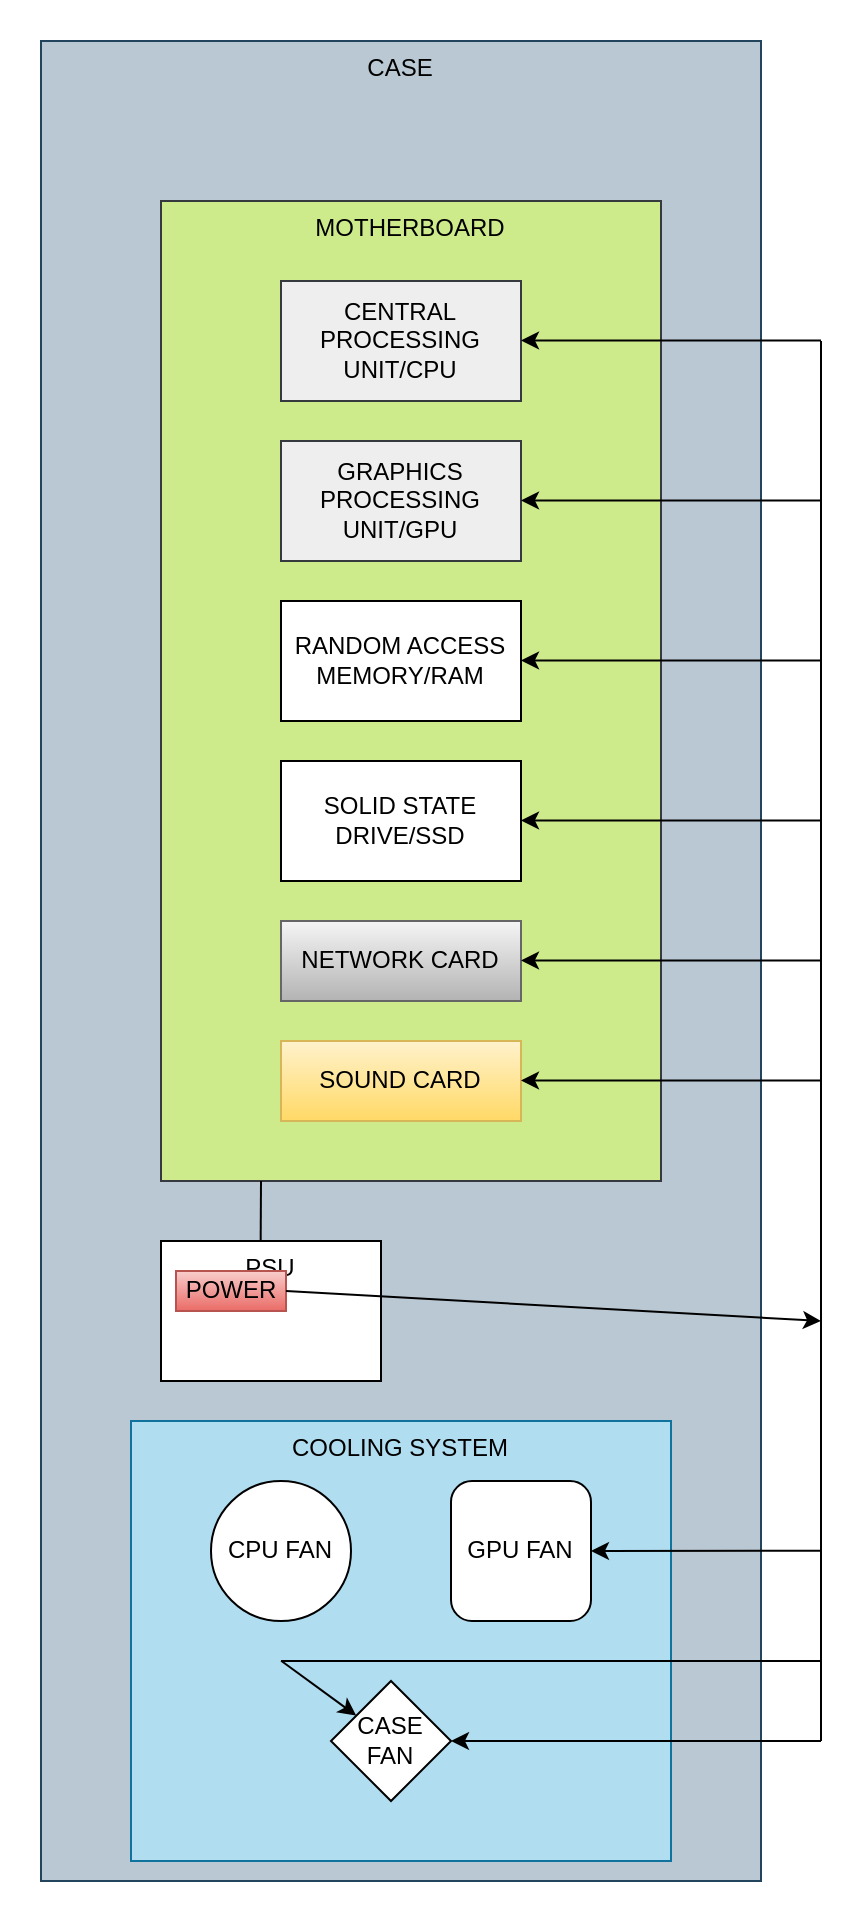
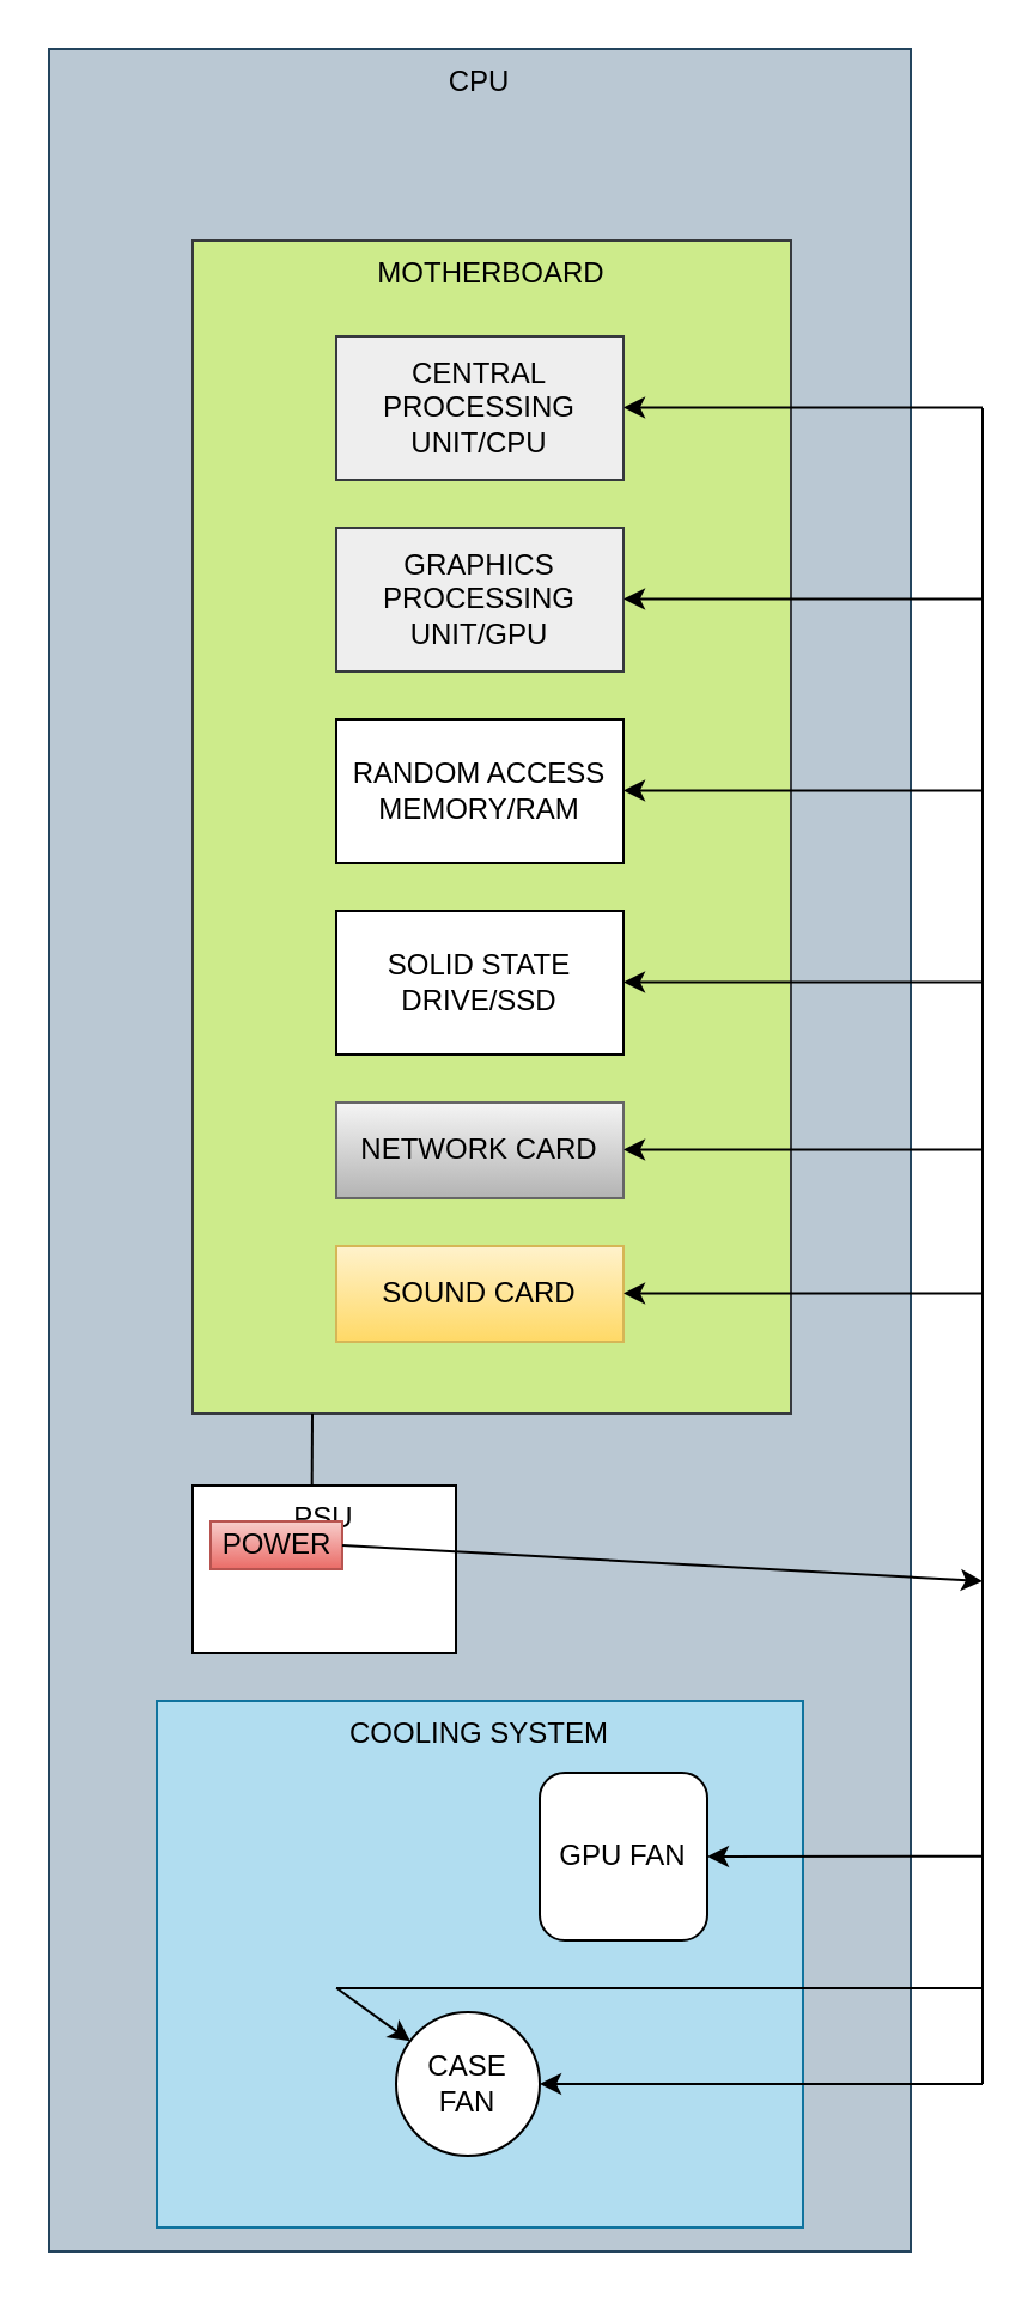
  <mxCell id="0" />
  <mxCell id="1" parent="0" />
- <mxCell id="2" value="CASE" style="rounded=0;whiteSpace=wrap;html=1;fillColor=#bac8d3;strokeColor=#23445d;verticalAlign=top;" parent="1" vertex="1"><mxGeometry x="20" y="20" width="360" height="920" as="geometry" /></mxCell>
+ <mxCell id="2" value="CPU" style="rounded=0;whiteSpace=wrap;html=1;fillColor=#bac8d3;strokeColor=#23445d;verticalAlign=top;" parent="1" vertex="1"><mxGeometry x="20" y="20" width="360" height="920" as="geometry" /></mxCell>
  <mxCell id="3" value="MOTHERBOARD" style="rounded=0;whiteSpace=wrap;html=1;fillColor=#cdeb8b;strokeColor=#36393d;align=center;verticalAlign=top;" parent="1" vertex="1"><mxGeometry x="80" y="100" width="250" height="490" as="geometry" /></mxCell>
  <mxCell id="4" value="CENTRAL PROCESSING UNIT/CPU" style="rounded=0;whiteSpace=wrap;html=1;fillColor=#eeeeee;strokeColor=#36393d;" parent="1" vertex="1"><mxGeometry x="140" y="140" width="120" height="60" as="geometry" /></mxCell>
  <mxCell id="5" value="GRAPHICS PROCESSING UNIT/GPU" style="rounded=0;whiteSpace=wrap;html=1;fillColor=#eeeeee;strokeColor=#36393d;" parent="1" vertex="1"><mxGeometry x="140" y="220" width="120" height="60" as="geometry" /></mxCell>
  <mxCell id="6" value="RANDOM ACCESS MEMORY/RAM" style="rounded=0;whiteSpace=wrap;html=1;" parent="1" vertex="1"><mxGeometry x="140" y="300" width="120" height="60" as="geometry" /></mxCell>
  <mxCell id="7" value="SOLID STATE DRIVE/SSD" style="rounded=0;whiteSpace=wrap;html=1;" parent="1" vertex="1"><mxGeometry x="140" y="380" width="120" height="60" as="geometry" /></mxCell>
  <mxCell id="8" value="" style="endArrow=classic;html=1;rounded=0;" parent="1" edge="1"><mxGeometry width="50" height="50" relative="1" as="geometry"><mxPoint x="410" y="169.71" as="sourcePoint" /><mxPoint x="260" y="169.71" as="targetPoint" /></mxGeometry></mxCell>
  <mxCell id="9" value="" style="endArrow=classic;html=1;rounded=0;" parent="1" edge="1"><mxGeometry width="50" height="50" relative="1" as="geometry"><mxPoint x="410" y="249.71" as="sourcePoint" /><mxPoint x="260" y="249.71" as="targetPoint" /></mxGeometry></mxCell>
  <mxCell id="10" value="" style="endArrow=classic;html=1;rounded=0;" parent="1" edge="1"><mxGeometry width="50" height="50" relative="1" as="geometry"><mxPoint x="410" y="329.71" as="sourcePoint" /><mxPoint x="260" y="329.71" as="targetPoint" /></mxGeometry></mxCell>
  <mxCell id="11" value="" style="endArrow=classic;html=1;rounded=0;" parent="1" edge="1"><mxGeometry width="50" height="50" relative="1" as="geometry"><mxPoint x="410" y="409.71" as="sourcePoint" /><mxPoint x="260" y="409.71" as="targetPoint" /></mxGeometry></mxCell>
  <mxCell id="12" value="" style="endArrow=none;html=1;rounded=0;" parent="1" edge="1"><mxGeometry width="50" height="50" relative="1" as="geometry"><mxPoint x="410" y="870" as="sourcePoint" /><mxPoint x="410" y="170" as="targetPoint" /></mxGeometry></mxCell>
  <mxCell id="13" value="PSU" style="rounded=0;whiteSpace=wrap;html=1;verticalAlign=top;" parent="1" vertex="1"><mxGeometry x="80" y="620" width="110" height="70" as="geometry" /></mxCell>
  <mxCell id="14" value="" style="endArrow=none;html=1;rounded=0;exitX=0.453;exitY=0.003;exitDx=0;exitDy=0;exitPerimeter=0;" parent="1" source="13" edge="1"><mxGeometry width="50" height="50" relative="1" as="geometry"><mxPoint x="80" y="640" as="sourcePoint" /><mxPoint x="130" y="590" as="targetPoint" /></mxGeometry></mxCell>
  <mxCell id="15" value="POWER" style="rounded=0;whiteSpace=wrap;html=1;fillColor=#f8cecc;strokeColor=#b85450;gradientColor=#ea6b66;" parent="1" vertex="1"><mxGeometry x="87.5" y="635" width="55" height="20" as="geometry" /></mxCell>
  <mxCell id="16" value="" style="endArrow=classic;html=1;rounded=0;exitX=1;exitY=0.5;exitDx=0;exitDy=0;" parent="1" source="15" edge="1"><mxGeometry width="50" height="50" relative="1" as="geometry"><mxPoint x="190" y="680" as="sourcePoint" /><mxPoint x="410" y="660" as="targetPoint" /></mxGeometry></mxCell>
  <mxCell id="17" value="COOLING SYSTEM" style="rounded=0;whiteSpace=wrap;html=1;verticalAlign=top;fillColor=#b1ddf0;strokeColor=#10739e;" parent="1" vertex="1"><mxGeometry x="65" y="710" width="270" height="220" as="geometry" /></mxCell>
- <mxCell id="18" value="CPU FAN" style="ellipse;whiteSpace=wrap;html=1;aspect=fixed;" parent="1" vertex="1"><mxGeometry x="105" y="740" width="70" height="70" as="geometry" /></mxCell>
  <mxCell id="19" value="GPU FAN" style="whiteSpace=wrap;html=1;aspect=fixed;rounded=1;" parent="1" vertex="1"><mxGeometry x="225" y="740" width="70" height="70" as="geometry" /></mxCell>
- <mxCell id="20" value="CASE FAN" style="rhombus;whiteSpace=wrap;html=1;aspect=fixed;" parent="1" vertex="1"><mxGeometry x="165" y="840" width="60" height="60" as="geometry" /></mxCell>
+ <mxCell id="20" value="CASE FAN" style="ellipse;whiteSpace=wrap;html=1;aspect=fixed;" parent="1" vertex="1"><mxGeometry x="165" y="840" width="60" height="60" as="geometry" /></mxCell>
  <mxCell id="21" value="" style="endArrow=classic;html=1;rounded=0;entryX=1;entryY=0.5;entryDx=0;entryDy=0;" parent="1" target="20" edge="1"><mxGeometry width="50" height="50" relative="1" as="geometry"><mxPoint x="410" y="870" as="sourcePoint" /><mxPoint x="240" y="860" as="targetPoint" /></mxGeometry></mxCell>
  <mxCell id="22" value="" style="endArrow=classic;html=1;rounded=0;entryX=1;entryY=0.5;entryDx=0;entryDy=0;" parent="1" target="19" edge="1"><mxGeometry width="50" height="50" relative="1" as="geometry"><mxPoint x="410" y="774.83" as="sourcePoint" /><mxPoint x="225" y="774.83" as="targetPoint" /></mxGeometry></mxCell>
  <mxCell id="23" value="" style="endArrow=classic;html=1;rounded=0;exitX=0.278;exitY=0.545;exitDx=0;exitDy=0;exitPerimeter=0;" parent="1" source="17" target="20" edge="1"><mxGeometry width="50" height="50" relative="1" as="geometry"><mxPoint x="100" y="870" as="sourcePoint" /><mxPoint x="150" y="820" as="targetPoint" /></mxGeometry></mxCell>
  <mxCell id="24" value="" style="endArrow=none;html=1;rounded=0;" parent="1" edge="1"><mxGeometry width="50" height="50" relative="1" as="geometry"><mxPoint x="140" y="830" as="sourcePoint" /><mxPoint x="410" y="830" as="targetPoint" /></mxGeometry></mxCell>
  <mxCell id="25" value="NETWORK CARD" style="rounded=0;whiteSpace=wrap;html=1;fillColor=#f5f5f5;gradientColor=#b3b3b3;strokeColor=#666666;" parent="1" vertex="1"><mxGeometry x="140" y="460" width="120" height="40" as="geometry" /></mxCell>
  <mxCell id="26" value="" style="endArrow=classic;html=1;rounded=0;" parent="1" edge="1"><mxGeometry width="50" height="50" relative="1" as="geometry"><mxPoint x="410" y="479.71" as="sourcePoint" /><mxPoint x="260" y="479.71" as="targetPoint" /></mxGeometry></mxCell>
  <mxCell id="27" value="SOUND CARD" style="rounded=0;whiteSpace=wrap;html=1;fillColor=#fff2cc;gradientColor=#ffd966;strokeColor=#d6b656;" parent="1" vertex="1"><mxGeometry x="140" y="520" width="120" height="40" as="geometry" /></mxCell>
  <mxCell id="28" value="" style="endArrow=classic;html=1;rounded=0;" parent="1" edge="1"><mxGeometry width="50" height="50" relative="1" as="geometry"><mxPoint x="410" y="539.71" as="sourcePoint" /><mxPoint x="260" y="539.71" as="targetPoint" /></mxGeometry></mxCell>
